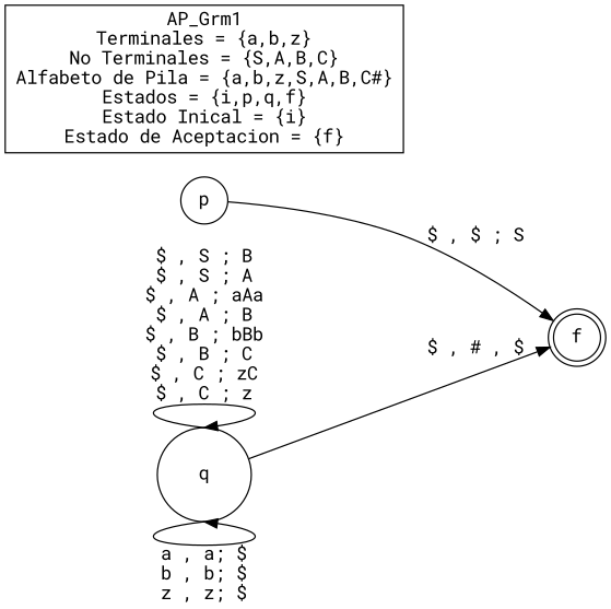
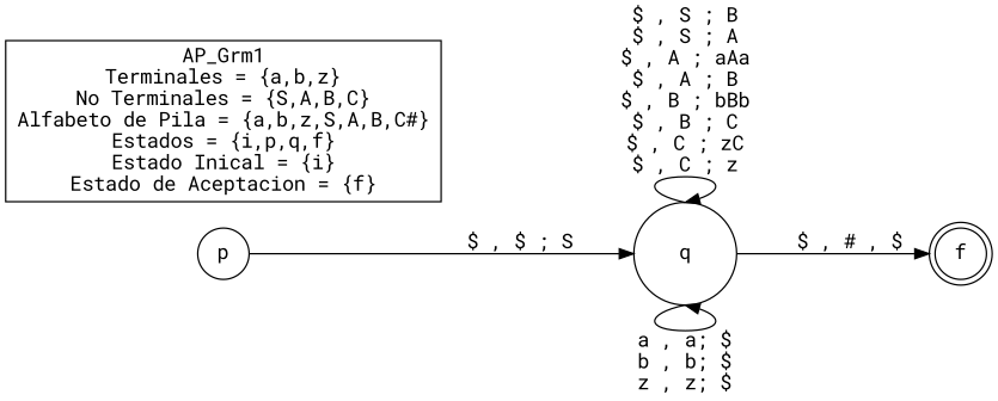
  digraph {
    fontname="Roboto Mono"
    rankdir=LR
    node [fontname="Roboto Mono" shape=circle]
    edge [fontname="Roboto Mono"]
    n1 [label=p]
    n2 [height=1 label=q width=1]
    n3 [label=f shape=doublecircle]
    n4 [label="AP_Grm1\nTerminales = {a,b,z}\nNo Terminales = {S,A,B,C}\nAlfabeto de Pila = {a,b,z,S,A,B,C#}\nEstados = {i,p,q,f}\nEstado Inical = {i}\nEstado de Aceptacion = {f}" shape=box]
-   n1 -> n3 [label="$ , $ ; S"]
+   n1 -> n2 [label="$ , $ ; S"]
    n2 -> n2 [headport=s label="a , a; $\nb , b; $\nz , z; $\n" tailport=s]
    n2 -> n2 [headport=n label="$ , S ; B\n$ , S ; A\n$ , A ; aAa\n$ , A ; B\n$ , B ; bBb\n$ , B ; C\n$ , C ; zC\n$ , C ; z\n" tailport=n]
    n2 -> n3 [label="$ , # , $"]
  }
